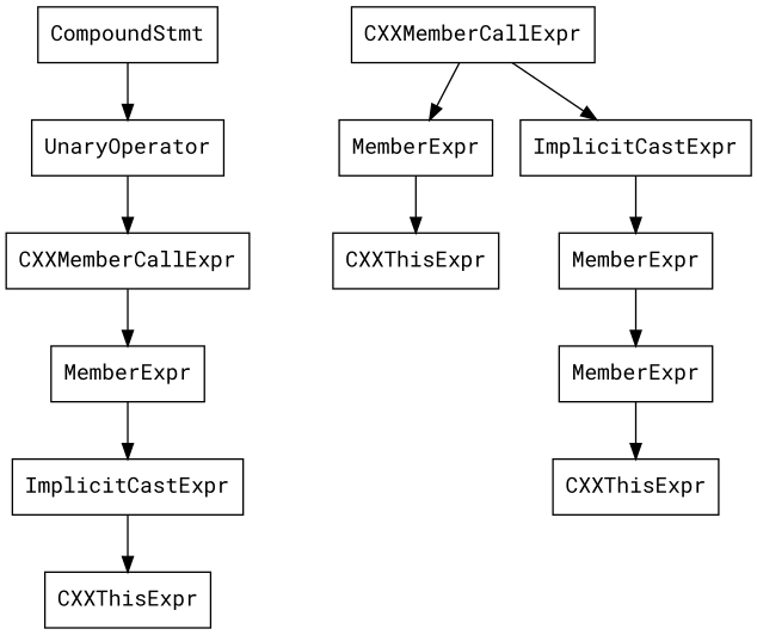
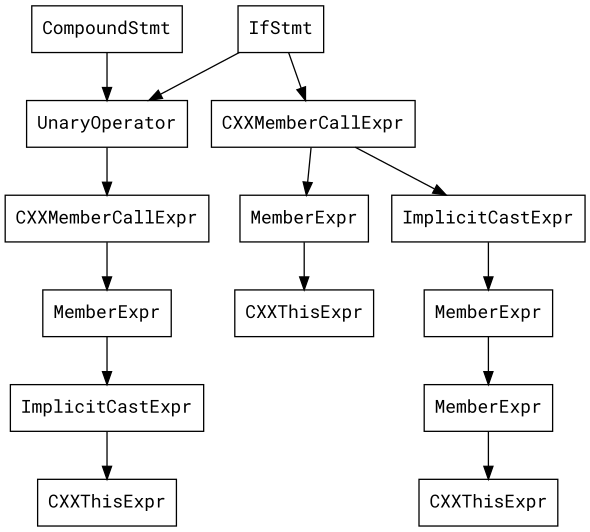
  digraph {
    fontname="Roboto Mono"
    node [fontname="Roboto Mono" shape=record]
    edge [fontname="Roboto Mono"]
    n1 [label="{CompoundStmt}"]
    n2 [label="{UnaryOperator}"]
+   n3 [label="{IfStmt}"]
    n4 [label="{CXXMemberCallExpr}"]
    n5 [label="{CXXMemberCallExpr}"]
    n6 [label="{MemberExpr}"]
    n7 [label="{ImplicitCastExpr}"]
    n8 [label="{MemberExpr}"]
    n9 [label="{CXXThisExpr}"]
    n10 [label="{MemberExpr}"]
    n11 [label="{ImplicitCastExpr}"]
    n12 [label="{CXXThisExpr}"]
    n13 [label="{MemberExpr}"]
    n14 [label="{CXXThisExpr}"]
    n1 -> n2
    n2 -> n5
+   n3 -> n2
+   n3 -> n4
    n4 -> n6
    n4 -> n7
    n5 -> n8
    n6 -> n9
    n7 -> n10
    n8 -> n11
    n10 -> n13
    n11 -> n12
    n13 -> n14
  }
